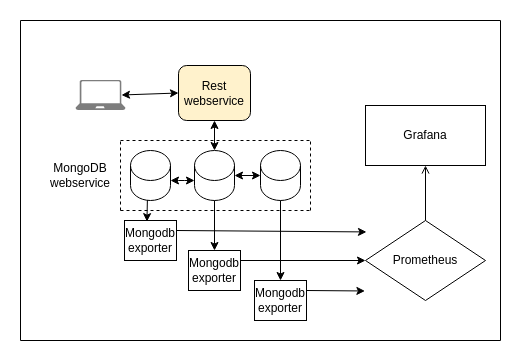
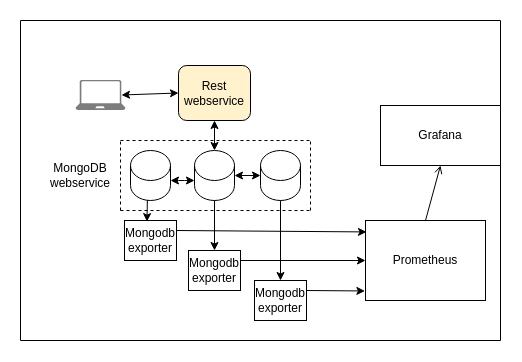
  <mxCell id="0" />
  <mxCell id="1" parent="0" />
  <mxCell id="2" value="" style="endArrow=classic;html=1;startArrow=classic;startFill=1;entryX=0;entryY=0.5;entryDx=0;entryDy=0;exitX=0.92;exitY=0.5;exitDx=0;exitDy=0;exitPerimeter=0;" parent="1" source="7" target="8" edge="1"><mxGeometry width="50" height="50" relative="1" as="geometry"><mxPoint x="123" y="95.5" as="sourcePoint" /><mxPoint x="173" y="96" as="targetPoint" /></mxGeometry></mxCell>
  <mxCell id="3" value="" style="endArrow=none;html=1;fontSize=6;" parent="1" edge="1"><mxGeometry width="50" height="50" relative="1" as="geometry"><mxPoint x="20" y="340" as="sourcePoint" /><mxPoint x="500" y="340" as="targetPoint" /></mxGeometry></mxCell>
  <mxCell id="4" value="" style="endArrow=none;html=1;fontSize=6;" parent="1" edge="1"><mxGeometry width="50" height="50" relative="1" as="geometry"><mxPoint x="20" y="20" as="sourcePoint" /><mxPoint x="500" y="20" as="targetPoint" /></mxGeometry></mxCell>
  <mxCell id="5" value="" style="endArrow=none;html=1;fontSize=6;" parent="1" edge="1"><mxGeometry width="50" height="50" relative="1" as="geometry"><mxPoint x="20" y="340" as="sourcePoint" /><mxPoint x="20" y="20" as="targetPoint" /></mxGeometry></mxCell>
  <mxCell id="6" value="" style="endArrow=none;html=1;fontSize=6;" parent="1" edge="1"><mxGeometry width="50" height="50" relative="1" as="geometry"><mxPoint x="500" y="340" as="sourcePoint" /><mxPoint x="500" y="20" as="targetPoint" /></mxGeometry></mxCell>
  <mxCell id="7" value="" style="pointerEvents=1;shadow=0;dashed=0;html=1;strokeColor=none;labelPosition=center;verticalLabelPosition=bottom;verticalAlign=top;align=center;shape=mxgraph.azure.laptop;fillColor=#7D7D7D;labelBackgroundColor=#ffffff;fontSize=6;" parent="1" vertex="1"><mxGeometry x="75" y="79.5" width="50" height="30" as="geometry" /></mxCell>
  <mxCell id="8" value="Rest webservice" style="rounded=1;whiteSpace=wrap;html=1;fillColor=#fff2cc;" parent="1" vertex="1"><mxGeometry x="178" y="65" width="72" height="55" as="geometry" /></mxCell>
  <mxCell id="9" value="" style="shape=cylinder3;whiteSpace=wrap;html=1;boundedLbl=1;backgroundOutline=1;size=15;" parent="1" vertex="1"><mxGeometry x="130" y="150" width="40" height="50" as="geometry" /></mxCell>
  <mxCell id="10" value="" style="shape=cylinder3;whiteSpace=wrap;html=1;boundedLbl=1;backgroundOutline=1;size=15;" parent="1" vertex="1"><mxGeometry x="194" y="150" width="40" height="50" as="geometry" /></mxCell>
  <mxCell id="11" value="" style="shape=cylinder3;whiteSpace=wrap;html=1;boundedLbl=1;backgroundOutline=1;size=15;" parent="1" vertex="1"><mxGeometry x="260" y="150" width="40" height="50" as="geometry" /></mxCell>
  <mxCell id="12" value="" style="endArrow=classic;html=1;entryX=0.5;entryY=1;entryDx=0;entryDy=0;exitX=0.5;exitY=0;exitDx=0;exitDy=0;exitPerimeter=0;startArrow=classic;startFill=1;" parent="1" source="10" target="8" edge="1"><mxGeometry width="50" height="50" relative="1" as="geometry"><mxPoint x="190" y="150" as="sourcePoint" /><mxPoint x="220" y="130" as="targetPoint" /></mxGeometry></mxCell>
  <mxCell id="13" value="" style="endArrow=classic;html=1;entryX=1;entryY=0;entryDx=0;entryDy=30;startArrow=classic;startFill=1;entryPerimeter=0;exitX=0;exitY=0;exitDx=0;exitDy=30;exitPerimeter=0;" parent="1" source="10" target="9" edge="1"><mxGeometry width="50" height="50" relative="1" as="geometry"><mxPoint x="190" y="175" as="sourcePoint" /><mxPoint x="178" y="150" as="targetPoint" /><Array as="points"><mxPoint x="180" y="180" /></Array></mxGeometry></mxCell>
  <mxCell id="14" value="" style="endArrow=classic;html=1;entryX=1;entryY=0.5;entryDx=0;entryDy=0;exitX=0;exitY=0.5;exitDx=0;exitDy=0;exitPerimeter=0;startArrow=classic;startFill=1;entryPerimeter=0;" parent="1" source="11" target="10" edge="1"><mxGeometry width="50" height="50" relative="1" as="geometry"><mxPoint x="234" y="170" as="sourcePoint" /><mxPoint x="234" y="140" as="targetPoint" /></mxGeometry></mxCell>
  <mxCell id="15" value="MongoDB webservice" style="text;html=1;strokeColor=none;fillColor=none;align=center;verticalAlign=middle;whiteSpace=wrap;rounded=0;" parent="1" vertex="1"><mxGeometry x="60" y="165" width="40" height="20" as="geometry" /></mxCell>
  <mxCell id="16" value="Mongodb exporter" style="rounded=0;whiteSpace=wrap;html=1;" parent="1" vertex="1"><mxGeometry x="124" y="220" width="52" height="40" as="geometry" /></mxCell>
  <mxCell id="17" value="" style="endArrow=none;dashed=1;html=1;" parent="1" edge="1"><mxGeometry width="50" height="50" relative="1" as="geometry"><mxPoint x="120" y="210" as="sourcePoint" /><mxPoint x="310" y="210" as="targetPoint" /></mxGeometry></mxCell>
  <mxCell id="18" value="" style="endArrow=none;dashed=1;html=1;" parent="1" edge="1"><mxGeometry width="50" height="50" relative="1" as="geometry"><mxPoint x="120" y="210" as="sourcePoint" /><mxPoint x="120" y="140" as="targetPoint" /></mxGeometry></mxCell>
  <mxCell id="19" value="" style="endArrow=none;dashed=1;html=1;" parent="1" edge="1"><mxGeometry width="50" height="50" relative="1" as="geometry"><mxPoint x="120" y="140" as="sourcePoint" /><mxPoint x="310" y="140" as="targetPoint" /></mxGeometry></mxCell>
  <mxCell id="20" value="" style="endArrow=none;dashed=1;html=1;" parent="1" edge="1"><mxGeometry width="50" height="50" relative="1" as="geometry"><mxPoint x="310" y="210" as="sourcePoint" /><mxPoint x="310" y="140" as="targetPoint" /></mxGeometry></mxCell>
  <mxCell id="21" value="Mongodb exporter" style="rounded=0;whiteSpace=wrap;html=1;" parent="1" vertex="1"><mxGeometry x="188" y="250" width="52" height="40" as="geometry" /></mxCell>
  <mxCell id="22" value="Mongodb exporter" style="rounded=0;whiteSpace=wrap;html=1;" parent="1" vertex="1"><mxGeometry x="254" y="280" width="52" height="40" as="geometry" /></mxCell>
- <mxCell id="23" value="Prometheus" style="rhombus;whiteSpace=wrap;html=1;" parent="1" vertex="1"><mxGeometry x="365" y="220" width="120" height="80" as="geometry" /></mxCell>
- <mxCell id="24" value="Grafana" style="rounded=0;whiteSpace=wrap;html=1;" parent="1" vertex="1"><mxGeometry x="365" y="105" width="120" height="60" as="geometry" /></mxCell>
+ <mxCell id="23" value="Prometheus" style="rounded=0;whiteSpace=wrap;html=1;" parent="1" vertex="1"><mxGeometry x="365" y="220" width="120" height="80" as="geometry" /></mxCell>
+ <mxCell id="24" value="Grafana" style="rounded=0;whiteSpace=wrap;html=1;" parent="1" vertex="1"><mxGeometry x="380" y="105" width="120" height="60" as="geometry" /></mxCell>
  <mxCell id="25" value="" style="endArrow=classic;html=1;entryX=0.432;entryY=0.028;entryDx=0;entryDy=0;entryPerimeter=0;exitX=0.422;exitY=0.991;exitDx=0;exitDy=0;exitPerimeter=0;" parent="1" source="9" target="16" edge="1"><mxGeometry width="50" height="50" relative="1" as="geometry"><mxPoint x="147" y="202" as="sourcePoint" /><mxPoint x="148" y="220" as="targetPoint" /></mxGeometry></mxCell>
  <mxCell id="26" value="" style="endArrow=classic;html=1;entryX=0.5;entryY=0;entryDx=0;entryDy=0;exitX=0.5;exitY=1;exitDx=0;exitDy=0;exitPerimeter=0;" parent="1" source="10" target="21" edge="1"><mxGeometry width="50" height="50" relative="1" as="geometry"><mxPoint x="156.88" y="209.55" as="sourcePoint" /><mxPoint x="156.464" y="231.12" as="targetPoint" /></mxGeometry></mxCell>
  <mxCell id="27" value="" style="endArrow=classic;html=1;entryX=0.5;entryY=0;entryDx=0;entryDy=0;exitX=0.5;exitY=1;exitDx=0;exitDy=0;exitPerimeter=0;" parent="1" source="11" target="22" edge="1"><mxGeometry width="50" height="50" relative="1" as="geometry"><mxPoint x="224" y="210" as="sourcePoint" /><mxPoint x="224" y="260" as="targetPoint" /></mxGeometry></mxCell>
  <mxCell id="28" value="" style="endArrow=classic;html=1;exitX=1;exitY=0.25;exitDx=0;exitDy=0;entryX=0.008;entryY=0.143;entryDx=0;entryDy=0;entryPerimeter=0;" parent="1" source="16" target="23" edge="1"><mxGeometry width="50" height="50" relative="1" as="geometry"><mxPoint x="70" y="320" as="sourcePoint" /><mxPoint x="360" y="240" as="targetPoint" /></mxGeometry></mxCell>
  <mxCell id="29" value="" style="endArrow=classic;html=1;exitX=1;exitY=0.25;exitDx=0;exitDy=0;" parent="1" source="21" target="23" edge="1"><mxGeometry width="50" height="50" relative="1" as="geometry"><mxPoint x="110" y="330" as="sourcePoint" /><mxPoint x="360" y="260" as="targetPoint" /></mxGeometry></mxCell>
  <mxCell id="30" value="" style="endArrow=classic;html=1;exitX=1;exitY=0.25;exitDx=0;exitDy=0;entryX=-0.005;entryY=0.881;entryDx=0;entryDy=0;entryPerimeter=0;" parent="1" source="22" target="23" edge="1"><mxGeometry width="50" height="50" relative="1" as="geometry"><mxPoint x="180" y="350" as="sourcePoint" /><mxPoint x="364" y="293" as="targetPoint" /></mxGeometry></mxCell>
  <mxCell id="31" value="" style="endArrow=open;html=1;entryX=0.5;entryY=1;entryDx=0;entryDy=0;exitX=0.5;exitY=0;exitDx=0;exitDy=0;" parent="1" source="23" target="24" edge="1"><mxGeometry width="50" height="50" relative="1" as="geometry"><mxPoint x="390" y="230" as="sourcePoint" /><mxPoint x="440" y="180" as="targetPoint" /></mxGeometry></mxCell>
